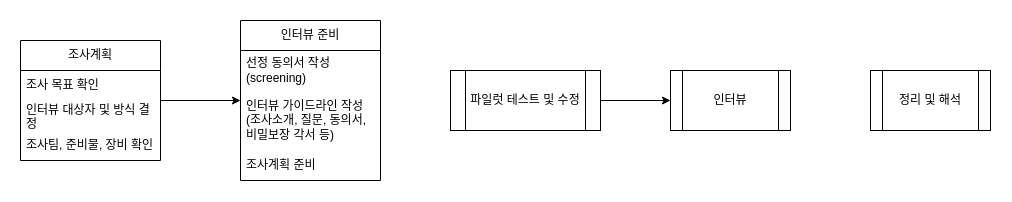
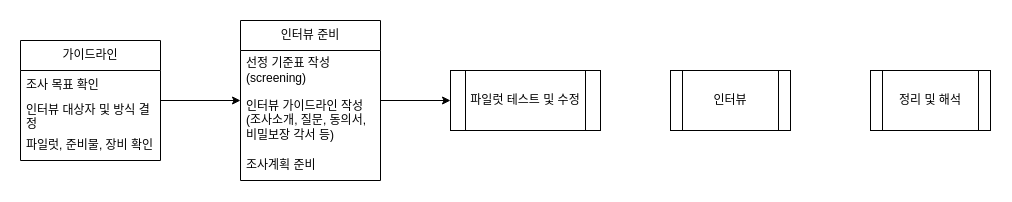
  <mxCell id="0" />
  <mxCell id="1" parent="0" />
  <mxCell id="2" value="" style="edgeStyle=none;html=1;" edge="1" parent="1" source="3" target="8"><mxGeometry relative="1" as="geometry" /></mxCell>
- <mxCell id="3" value="조사계획" style="swimlane;fontStyle=0;childLayout=stackLayout;horizontal=1;startSize=30;horizontalStack=0;resizeParent=1;resizeParentMax=0;resizeLast=0;collapsible=1;marginBottom=0;whiteSpace=wrap;html=1;" vertex="1" parent="1"><mxGeometry x="20" y="40" width="140" height="120" as="geometry"><mxRectangle x="60" y="150" width="80" height="30" as="alternateBounds" /></mxGeometry></mxCell>
+ <mxCell id="3" value="가이드라인" style="swimlane;fontStyle=0;childLayout=stackLayout;horizontal=1;startSize=30;horizontalStack=0;resizeParent=1;resizeParentMax=0;resizeLast=0;collapsible=1;marginBottom=0;whiteSpace=wrap;html=1;" vertex="1" parent="1"><mxGeometry x="20" y="40" width="140" height="120" as="geometry"><mxRectangle x="60" y="150" width="80" height="30" as="alternateBounds" /></mxGeometry></mxCell>
  <mxCell id="4" value="조사 목표 확인" style="text;strokeColor=none;fillColor=none;align=left;verticalAlign=middle;spacingLeft=4;spacingRight=4;overflow=hidden;points=[[0,0.5],[1,0.5]];portConstraint=eastwest;rotatable=0;whiteSpace=wrap;html=1;" vertex="1" parent="3"><mxGeometry y="30" width="140" height="30" as="geometry" /></mxCell>
  <mxCell id="5" value="인터뷰 대상자 및 방식 결정" style="text;strokeColor=none;fillColor=none;align=left;verticalAlign=middle;spacingLeft=4;spacingRight=4;overflow=hidden;points=[[0,0.5],[1,0.5]];portConstraint=eastwest;rotatable=0;whiteSpace=wrap;html=1;" vertex="1" parent="3"><mxGeometry y="60" width="140" height="30" as="geometry" /></mxCell>
- <mxCell id="6" value="조사팀, 준비물, 장비 확인" style="text;strokeColor=none;fillColor=none;align=left;verticalAlign=middle;spacingLeft=4;spacingRight=4;overflow=hidden;points=[[0,0.5],[1,0.5]];portConstraint=eastwest;rotatable=0;whiteSpace=wrap;html=1;" vertex="1" parent="3"><mxGeometry y="90" width="140" height="30" as="geometry" /></mxCell>
+ <mxCell id="6" value="파일럿, 준비물, 장비 확인" style="text;strokeColor=none;fillColor=none;align=left;verticalAlign=middle;spacingLeft=4;spacingRight=4;overflow=hidden;points=[[0,0.5],[1,0.5]];portConstraint=eastwest;rotatable=0;whiteSpace=wrap;html=1;" vertex="1" parent="3"><mxGeometry y="90" width="140" height="30" as="geometry" /></mxCell>
+ <mxCell id="7" value="" style="edgeStyle=none;html=1;" edge="1" parent="1" source="8" target="13"><mxGeometry relative="1" as="geometry" /></mxCell>
  <mxCell id="8" value="인터뷰 준비" style="swimlane;fontStyle=0;childLayout=stackLayout;horizontal=1;startSize=30;horizontalStack=0;resizeParent=1;resizeParentMax=0;resizeLast=0;collapsible=1;marginBottom=0;whiteSpace=wrap;html=1;" vertex="1" parent="1"><mxGeometry x="240" y="20" width="140" height="160" as="geometry" /></mxCell>
- <mxCell id="9" value="선정 동의서 작성(screening)" style="text;strokeColor=none;fillColor=none;align=left;verticalAlign=middle;spacingLeft=4;spacingRight=4;overflow=hidden;points=[[0,0.5],[1,0.5]];portConstraint=eastwest;rotatable=0;whiteSpace=wrap;html=1;" vertex="1" parent="8"><mxGeometry y="30" width="140" height="40" as="geometry" /></mxCell>
+ <mxCell id="9" value="선정 기준표 작성(screening)" style="text;strokeColor=none;fillColor=none;align=left;verticalAlign=middle;spacingLeft=4;spacingRight=4;overflow=hidden;points=[[0,0.5],[1,0.5]];portConstraint=eastwest;rotatable=0;whiteSpace=wrap;html=1;" vertex="1" parent="8"><mxGeometry y="30" width="140" height="40" as="geometry" /></mxCell>
  <mxCell id="10" value="인터뷰 가이드라인 작성(조사소개, 질문, 동의서, 비밀보장 각서 등)" style="text;strokeColor=none;fillColor=none;align=left;verticalAlign=middle;spacingLeft=4;spacingRight=4;overflow=hidden;points=[[0,0.5],[1,0.5]];portConstraint=eastwest;rotatable=0;whiteSpace=wrap;html=1;" vertex="1" parent="8"><mxGeometry y="70" width="140" height="60" as="geometry" /></mxCell>
  <mxCell id="11" value="조사계획 준비" style="text;strokeColor=none;fillColor=none;align=left;verticalAlign=middle;spacingLeft=4;spacingRight=4;overflow=hidden;points=[[0,0.5],[1,0.5]];portConstraint=eastwest;rotatable=0;whiteSpace=wrap;html=1;" vertex="1" parent="8"><mxGeometry y="130" width="140" height="30" as="geometry" /></mxCell>
- <mxCell id="12" value="" style="edgeStyle=none;html=1;" edge="1" parent="1" source="13" target="14"><mxGeometry relative="1" as="geometry" /></mxCell>
  <mxCell id="13" value="파일럿 테스트 및 수정" style="shape=process;whiteSpace=wrap;html=1;backgroundOutline=1;fontStyle=0;startSize=30;" vertex="1" parent="1"><mxGeometry x="450" y="70" width="150" height="60" as="geometry" /></mxCell>
  <mxCell id="14" value="인터뷰" style="shape=process;whiteSpace=wrap;html=1;backgroundOutline=1;fontStyle=0;startSize=30;" vertex="1" parent="1"><mxGeometry x="670" y="70" width="120" height="60" as="geometry" /></mxCell>
  <mxCell id="15" value="정리 및 해석" style="shape=process;whiteSpace=wrap;html=1;backgroundOutline=1;fontStyle=0;startSize=30;" vertex="1" parent="1"><mxGeometry x="870" y="70" width="120" height="60" as="geometry" /></mxCell>
